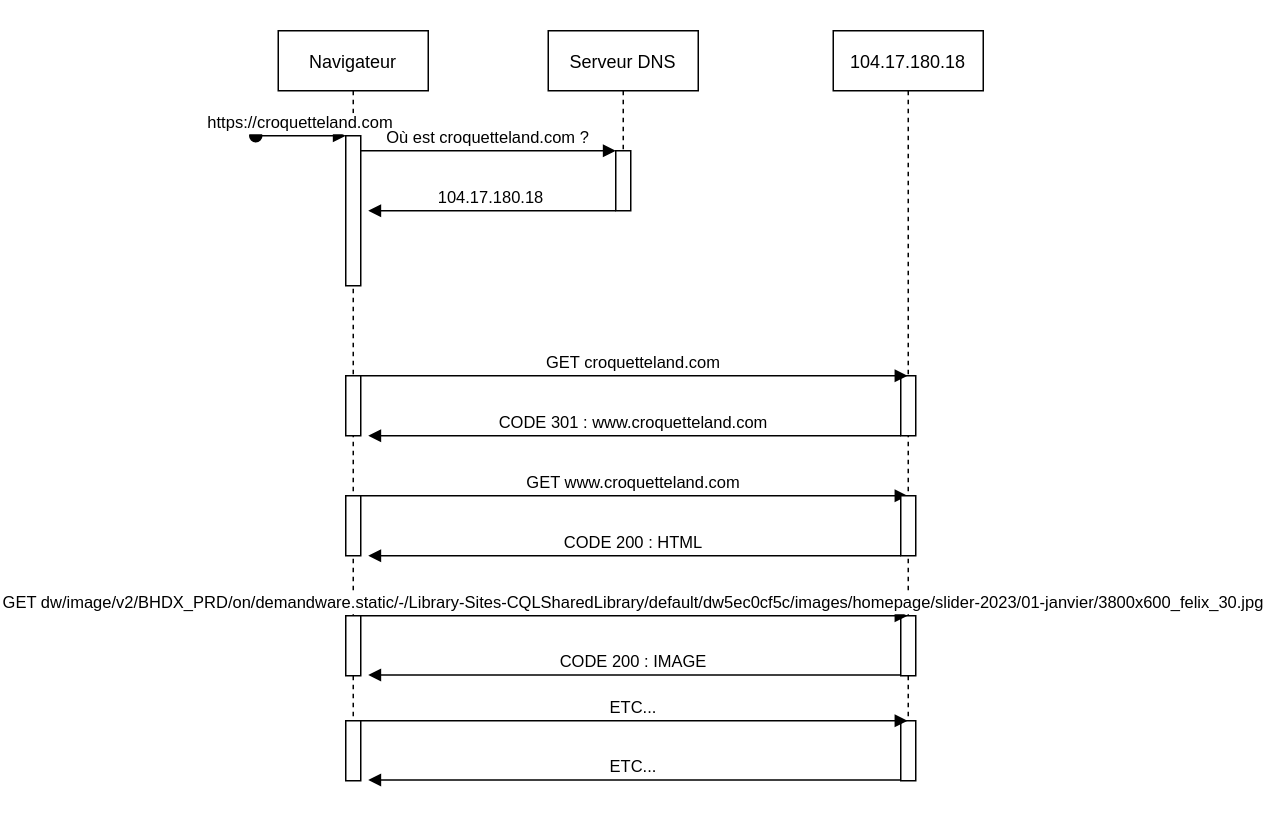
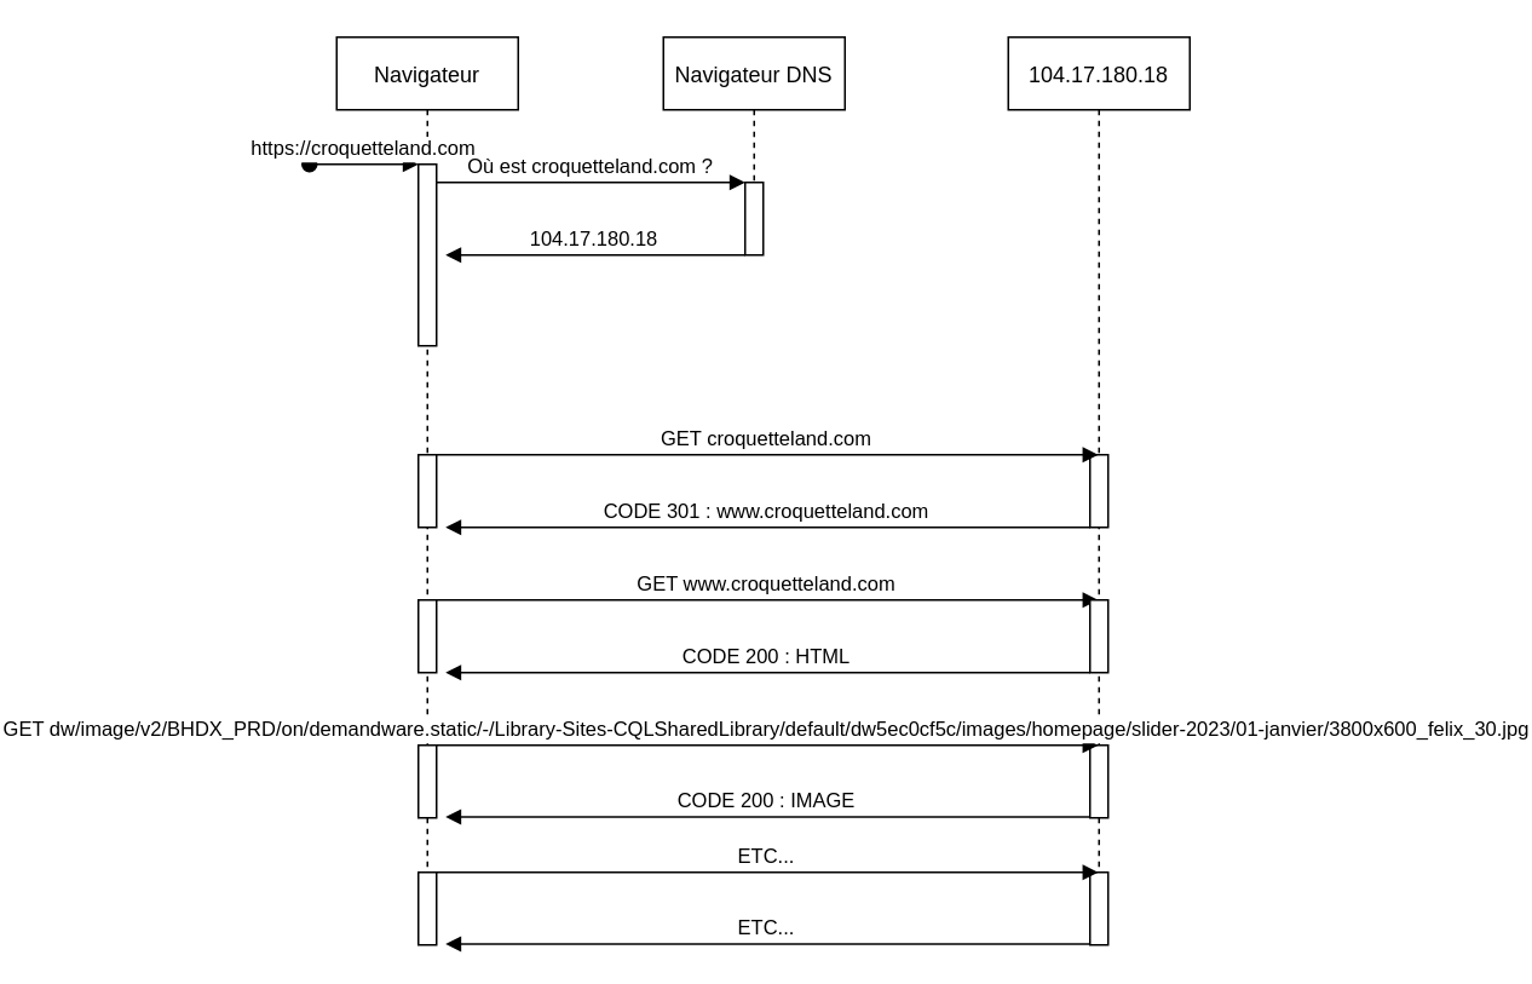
  <mxCell id="0" />
  <mxCell id="1" parent="0" />
  <mxCell id="2" value="Navigateur" style="shape=umlLifeline;perimeter=lifelinePerimeter;container=1;collapsible=0;recursiveResize=0;rounded=0;shadow=0;strokeWidth=1;" parent="1" vertex="1"><mxGeometry x="20" y="20" width="100" height="500" as="geometry" /></mxCell>
  <mxCell id="3" value="" style="points=[];perimeter=orthogonalPerimeter;rounded=0;shadow=0;strokeWidth=1;" parent="2" vertex="1"><mxGeometry x="45" y="70" width="10" height="100" as="geometry" /></mxCell>
  <mxCell id="4" value="https://croquetteland.com" style="verticalAlign=bottom;startArrow=oval;endArrow=block;startSize=8;shadow=0;strokeWidth=1;" parent="2" target="3" edge="1"><mxGeometry relative="1" as="geometry"><mxPoint x="-15" y="70" as="sourcePoint" /></mxGeometry></mxCell>
- <mxCell id="5" value="Serveur DNS" style="shape=umlLifeline;perimeter=lifelinePerimeter;container=1;collapsible=0;recursiveResize=0;rounded=0;shadow=0;strokeWidth=1;" parent="1" vertex="1"><mxGeometry x="200" y="20" width="100" height="120" as="geometry" /></mxCell>
+ <mxCell id="5" value="Navigateur DNS" style="shape=umlLifeline;perimeter=lifelinePerimeter;container=1;collapsible=0;recursiveResize=0;rounded=0;shadow=0;strokeWidth=1;" parent="1" vertex="1"><mxGeometry x="200" y="20" width="100" height="120" as="geometry" /></mxCell>
  <mxCell id="6" value="" style="points=[];perimeter=orthogonalPerimeter;rounded=0;shadow=0;strokeWidth=1;" parent="5" vertex="1"><mxGeometry x="45" y="80" width="10" height="40" as="geometry" /></mxCell>
  <mxCell id="7" value="Où est croquetteland.com ?" style="verticalAlign=bottom;endArrow=block;entryX=0;entryY=0;shadow=0;strokeWidth=1;" parent="1" source="3" target="6" edge="1"><mxGeometry relative="1" as="geometry"><mxPoint x="175" y="100" as="sourcePoint" /></mxGeometry></mxCell>
  <mxCell id="8" value="104.17.180.18" style="verticalAlign=bottom;endArrow=block;entryX=1;entryY=0;shadow=0;strokeWidth=1;" parent="1" source="6" edge="1"><mxGeometry relative="1" as="geometry"><mxPoint x="140" y="140" as="sourcePoint" /><mxPoint x="80" y="140" as="targetPoint" /></mxGeometry></mxCell>
  <mxCell id="9" value="" style="points=[];perimeter=orthogonalPerimeter;rounded=0;shadow=0;strokeWidth=1;" vertex="1" parent="1"><mxGeometry x="65" y="250" width="10" height="40" as="geometry" /></mxCell>
  <mxCell id="10" value="104.17.180.18" style="shape=umlLifeline;perimeter=lifelinePerimeter;container=1;collapsible=0;recursiveResize=0;rounded=0;shadow=0;strokeWidth=1;" vertex="1" parent="1"><mxGeometry x="390" y="20" width="100" height="500" as="geometry" /></mxCell>
  <mxCell id="11" value="" style="points=[];perimeter=orthogonalPerimeter;rounded=0;shadow=0;strokeWidth=1;" vertex="1" parent="1"><mxGeometry x="435" y="250" width="10" height="40" as="geometry" /></mxCell>
  <mxCell id="12" value="GET croquetteland.com" style="verticalAlign=bottom;endArrow=block;shadow=0;strokeWidth=1;" edge="1" parent="1" target="10"><mxGeometry relative="1" as="geometry"><mxPoint x="75" y="250" as="sourcePoint" /><mxPoint x="245" y="250" as="targetPoint" /></mxGeometry></mxCell>
  <mxCell id="13" value="CODE 301 : www.croquetteland.com" style="verticalAlign=bottom;endArrow=block;shadow=0;strokeWidth=1;" edge="1" parent="1"><mxGeometry relative="1" as="geometry"><mxPoint x="435" y="290" as="sourcePoint" /><mxPoint x="80" y="290" as="targetPoint" /></mxGeometry></mxCell>
  <mxCell id="14" value="" style="points=[];perimeter=orthogonalPerimeter;rounded=0;shadow=0;strokeWidth=1;" vertex="1" parent="1"><mxGeometry x="65" y="330" width="10" height="40" as="geometry" /></mxCell>
  <mxCell id="15" value="GET www.croquetteland.com" style="verticalAlign=bottom;endArrow=block;shadow=0;strokeWidth=1;" edge="1" parent="1"><mxGeometry relative="1" as="geometry"><mxPoint x="75" y="330" as="sourcePoint" /><mxPoint x="439.5" y="330" as="targetPoint" /></mxGeometry></mxCell>
  <mxCell id="16" value="" style="points=[];perimeter=orthogonalPerimeter;rounded=0;shadow=0;strokeWidth=1;" vertex="1" parent="1"><mxGeometry x="435" y="330" width="10" height="40" as="geometry" /></mxCell>
  <mxCell id="17" value="CODE 200 : HTML" style="verticalAlign=bottom;endArrow=block;shadow=0;strokeWidth=1;" edge="1" parent="1"><mxGeometry relative="1" as="geometry"><mxPoint x="435" y="370" as="sourcePoint" /><mxPoint x="80" y="370" as="targetPoint" /></mxGeometry></mxCell>
  <mxCell id="18" value="" style="points=[];perimeter=orthogonalPerimeter;rounded=0;shadow=0;strokeWidth=1;" vertex="1" parent="1"><mxGeometry x="65" y="410" width="10" height="40" as="geometry" /></mxCell>
  <mxCell id="19" value="" style="points=[];perimeter=orthogonalPerimeter;rounded=0;shadow=0;strokeWidth=1;" vertex="1" parent="1"><mxGeometry x="435" y="410" width="10" height="40" as="geometry" /></mxCell>
  <mxCell id="20" value="GET dw/image/v2/BHDX_PRD/on/demandware.static/-/Library-Sites-CQLSharedLibrary/default/dw5ec0cf5c/images/homepage/slider-2023/01-janvier/3800x600_felix_30.jpg" style="verticalAlign=bottom;endArrow=block;shadow=0;strokeWidth=1;" edge="1" parent="1"><mxGeometry relative="1" as="geometry"><mxPoint x="75" y="410" as="sourcePoint" /><mxPoint x="439.5" y="410" as="targetPoint" /></mxGeometry></mxCell>
  <mxCell id="21" value="CODE 200 : IMAGE" style="verticalAlign=bottom;endArrow=block;shadow=0;strokeWidth=1;" edge="1" parent="1"><mxGeometry relative="1" as="geometry"><mxPoint x="435" y="449.52" as="sourcePoint" /><mxPoint x="80" y="449.52" as="targetPoint" /></mxGeometry></mxCell>
  <mxCell id="22" value="" style="points=[];perimeter=orthogonalPerimeter;rounded=0;shadow=0;strokeWidth=1;" vertex="1" parent="1"><mxGeometry x="65" y="480" width="10" height="40" as="geometry" /></mxCell>
  <mxCell id="23" value="" style="points=[];perimeter=orthogonalPerimeter;rounded=0;shadow=0;strokeWidth=1;" vertex="1" parent="1"><mxGeometry x="435" y="480" width="10" height="40" as="geometry" /></mxCell>
  <mxCell id="24" value="ETC..." style="verticalAlign=bottom;endArrow=block;shadow=0;strokeWidth=1;" edge="1" parent="1"><mxGeometry relative="1" as="geometry"><mxPoint x="75" y="480" as="sourcePoint" /><mxPoint x="439.5" y="480" as="targetPoint" /></mxGeometry></mxCell>
  <mxCell id="25" value="ETC..." style="verticalAlign=bottom;endArrow=block;shadow=0;strokeWidth=1;" edge="1" parent="1"><mxGeometry relative="1" as="geometry"><mxPoint x="435" y="519.52" as="sourcePoint" /><mxPoint x="80" y="519.52" as="targetPoint" /></mxGeometry></mxCell>
